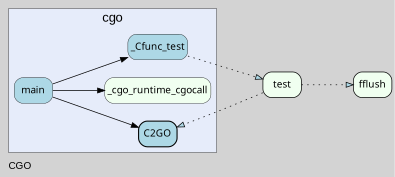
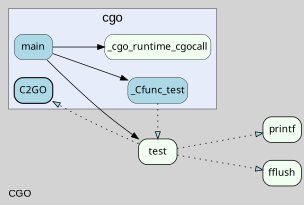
  digraph {
    bgcolor=lightgray
    fontname=Arial
    fontsize=14
    label=CGO
    labeljust=l
    nodesep=0.35
    penwidth=0.5
    rankdir=LR
    style=solid
    node [fillcolor=honeydew fontname=Verdana margin="0.05,0.0" penwidth=0.5 shape=box style="filled,rounded"]
    edge [fillcolor=lightblue minlen=2 style="dotted,filled"]
    n1 [fillcolor=lightblue label=_Cfunc_test]
    n2 [label=_cgo_runtime_cgocall]
    n3 [fillcolor=lightblue label=main]
    n4 [fillcolor=lightblue label=C2GO penwidth=1.5]
    test [penwidth=1.0]
+   printf [penwidth=1.0]
    fflush [penwidth=1.0]
    subgraph cluster_1 {
      bgcolor="#e6ecfa"
      fontsize=18
      label=cgo
      labeljust=c
      labelloc=t
      n1
      n2
      n3
      n4
    }
    n1 -> test
    n3 -> n1 [fillcolor="" style=""]
    n3 -> n2 [fillcolor="" style=""]
-   n3 -> n4 [fillcolor="" style=""]
+   n3 -> test [fillcolor="" style=""]
    test -> n4
+   test -> printf
    test -> fflush
  }
